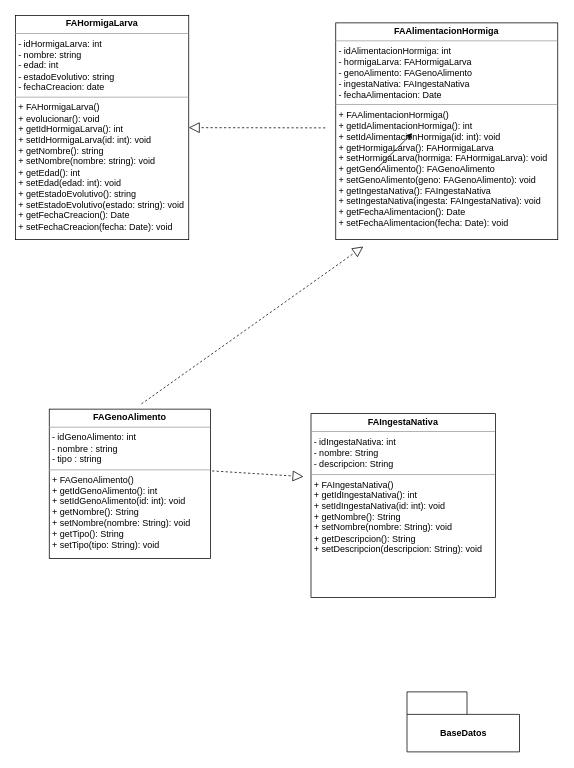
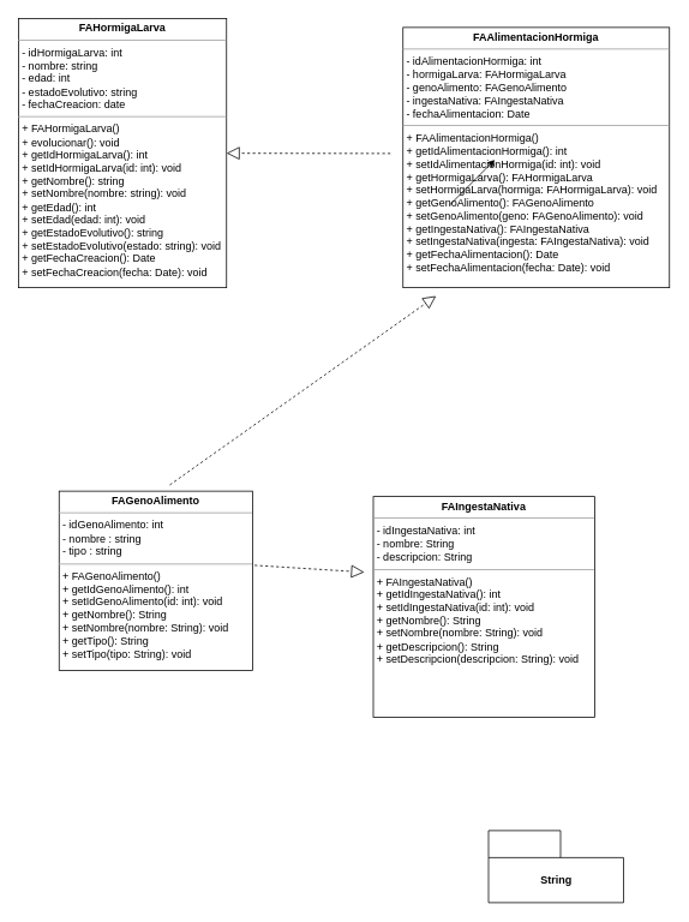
  <mxCell id="0" />
  <mxCell id="1" parent="0" />
  <mxCell id="2" value="&lt;p style=&quot;margin:0px;margin-top:4px;text-align:center;&quot;&gt;&lt;b&gt;FAHormigaLarva&lt;/b&gt;&lt;/p&gt;&lt;hr size=&quot;1&quot;&gt;&lt;p style=&quot;margin:0px;margin-left:4px;&quot;&gt;- idHormigaLarva: int&lt;/p&gt;&lt;p style=&quot;margin:0px;margin-left:4px;&quot;&gt;- nombre: string&lt;/p&gt;&lt;p style=&quot;margin:0px;margin-left:4px;&quot;&gt;- edad: int&lt;/p&gt;&lt;p style=&quot;margin:0px;margin-left:4px;&quot;&gt;- estadoEvolutivo: string&lt;/p&gt;&lt;p style=&quot;margin:0px;margin-left:4px;&quot;&gt;- fechaCreacion: date&lt;/p&gt;&lt;hr size=&quot;1&quot;&gt;&lt;p style=&quot;margin:0px;margin-left:4px;&quot;&gt;+ FAHormigaLarva()&amp;nbsp;&amp;nbsp;&lt;/p&gt;&lt;p style=&quot;margin:0px;margin-left:4px;&quot;&gt;+ evolucionar(): void&lt;/p&gt;&lt;p style=&quot;margin:0px;margin-left:4px;&quot;&gt;+ getIdHormigaLarva(): int&amp;nbsp;&lt;/p&gt;&lt;p style=&quot;margin:0px;margin-left:4px;&quot;&gt;&lt;span style=&quot;background-color: initial;&quot;&gt;+ setIdHormigaLarva(id: int): void&amp;nbsp;&lt;/span&gt;&lt;/p&gt;&lt;p style=&quot;margin:0px;margin-left:4px;&quot;&gt;&lt;span style=&quot;background-color: initial;&quot;&gt;+ getNombre(): string&lt;br&gt;+ setNombre(nombre: string): void&lt;br&gt;+ getEdad(): int&lt;br&gt;+ setEdad(edad: int): void&lt;br&gt;+ getEstadoEvolutivo(): string&lt;br&gt;+ setEstadoEvolutivo(estado: string): void&lt;/span&gt;&lt;/p&gt;&lt;p style=&quot;margin:0px;margin-left:4px;&quot;&gt;+ getFechaCreacion(): Date&lt;span style=&quot;background-color: initial;&quot;&gt;&lt;br&gt;&lt;/span&gt;&lt;/p&gt;&lt;p style=&quot;margin:0px;margin-left:4px;&quot;&gt;+ setFechaCreacion(fecha: Date): void&lt;br&gt;&lt;/p&gt;" style="verticalAlign=top;align=left;overflow=fill;fontSize=12;fontFamily=Helvetica;html=1;fillColor=none;fontColor=#000000;strokeColor=#000000;" parent="1" vertex="1"><mxGeometry x="20" y="20" width="231" height="299" as="geometry" /></mxCell>
  <mxCell id="3" value="&lt;p style=&quot;margin:0px;margin-top:4px;text-align:center;&quot;&gt;&lt;b&gt;FAGenoAlimento&lt;/b&gt;&lt;/p&gt;&lt;hr size=&quot;1&quot;&gt;&lt;p style=&quot;margin:0px;margin-left:4px;&quot;&gt;- idGenoAlimento: int&lt;/p&gt;&lt;p style=&quot;margin:0px;margin-left:4px;&quot;&gt;- nombre : string&lt;/p&gt;&lt;p style=&quot;margin:0px;margin-left:4px;&quot;&gt;- tipo : string&lt;/p&gt;&lt;hr size=&quot;1&quot;&gt;&lt;p style=&quot;margin:0px;margin-left:4px;&quot;&gt;+ FAGenoAlimento()&amp;nbsp;&lt;br&gt;+ getIdGenoAlimento(): int&amp;nbsp;&lt;br&gt;+ setIdGenoAlimento(id: int): void&amp;nbsp;&lt;br&gt;+ getNombre(): String&amp;nbsp;&lt;br&gt;+ setNombre(nombre: String): void&amp;nbsp;&lt;br&gt;+ getTipo(): String&amp;nbsp;&lt;br&gt;+ setTipo(tipo: String): void&lt;br&gt;&lt;/p&gt;" style="verticalAlign=top;align=left;overflow=fill;fontSize=12;fontFamily=Helvetica;html=1;fillColor=none;fontColor=#000000;strokeColor=#000000;" parent="1" vertex="1"><mxGeometry x="65" y="545" width="215" height="199" as="geometry" /></mxCell>
  <mxCell id="4" value="&lt;p style=&quot;margin:0px;margin-top:4px;text-align:center;&quot;&gt;&lt;b&gt;FAIngestaNativa&lt;/b&gt;&lt;/p&gt;&lt;hr size=&quot;1&quot;&gt;&lt;p style=&quot;margin:0px;margin-left:4px;&quot;&gt;- idIngestaNativa: int&amp;nbsp;&lt;br&gt;- nombre: String&amp;nbsp;&lt;br&gt;- descripcion: String&lt;br&gt;&lt;/p&gt;&lt;hr size=&quot;1&quot;&gt;&lt;p style=&quot;margin:0px;margin-left:4px;&quot;&gt;+ FAIngestaNativa()&amp;nbsp;&lt;br&gt;+ getIdIngestaNativa(): int&amp;nbsp;&lt;br&gt;+ setIdIngestaNativa(id: int): void&amp;nbsp;&lt;br&gt;+ getNombre(): String&amp;nbsp;&lt;br&gt;+ setNombre(nombre: String): void&amp;nbsp;&lt;br&gt;+ getDescripcion(): String&amp;nbsp;&lt;br&gt;+ setDescripcion(descripcion: String): void&lt;br&gt;&lt;/p&gt;" style="verticalAlign=top;align=left;overflow=fill;fontSize=12;fontFamily=Helvetica;html=1;fillColor=none;fontColor=#000000;strokeColor=#000000;" parent="1" vertex="1"><mxGeometry x="414" y="551" width="246" height="245" as="geometry" /></mxCell>
  <mxCell id="5" value="&lt;p style=&quot;margin:0px;margin-top:4px;text-align:center;&quot;&gt;&lt;b&gt;FAAlimentacionHormiga&lt;/b&gt;&lt;/p&gt;&lt;hr size=&quot;1&quot;&gt;&lt;p style=&quot;margin:0px;margin-left:4px;&quot;&gt;- idAlimentacionHormiga: int&amp;nbsp;&lt;br&gt;- hormigaLarva: FAHormigaLarva&amp;nbsp;&lt;br&gt;- genoAlimento: FAGenoAlimento&amp;nbsp;&lt;br&gt;- ingestaNativa: FAIngestaNativa&amp;nbsp;&lt;br&gt;- fechaAlimentacion: Date&lt;br&gt;&lt;/p&gt;&lt;hr size=&quot;1&quot;&gt;&lt;p style=&quot;margin:0px;margin-left:4px;&quot;&gt;+ FAAlimentacionHormiga()&amp;nbsp;&lt;br&gt;+ getIdAlimentacionHormiga(): int&amp;nbsp;&lt;br&gt;+ setIdAlimentacionHormiga(id: int): void&amp;nbsp;&lt;br&gt;+ getHormigaLarva(): FAHormigaLarva&amp;nbsp;&lt;br&gt;+ setHormigaLarva(hormiga: FAHormigaLarva): void&amp;nbsp;&lt;br&gt;+ getGenoAlimento(): FAGenoAlimento&amp;nbsp;&lt;br&gt;+ setGenoAlimento(geno: FAGenoAlimento): void&amp;nbsp;&lt;br&gt;+ getIngestaNativa(): FAIngestaNativa&amp;nbsp;&lt;br&gt;+ setIngestaNativa(ingesta: FAIngestaNativa): void&amp;nbsp;&lt;br&gt;+ getFechaAlimentacion(): Date&amp;nbsp;&lt;br&gt;+ setFechaAlimentacion(fecha: Date): void&lt;br&gt;&lt;/p&gt;&lt;p style=&quot;margin:0px;margin-left:4px;&quot;&gt;&lt;br&gt;&lt;/p&gt;" style="verticalAlign=top;align=left;overflow=fill;fontSize=12;fontFamily=Helvetica;html=1;fillColor=none;fontColor=#000000;strokeColor=#000000;" parent="1" vertex="1"><mxGeometry x="447" y="30" width="296" height="289" as="geometry" /></mxCell>
  <mxCell id="6" value="" style="endArrow=classic;html=1;fontColor=#000000;" parent="1" edge="1"><mxGeometry width="50" height="50" relative="1" as="geometry"><mxPoint x="499" y="227" as="sourcePoint" /><mxPoint x="549" y="177" as="targetPoint" /></mxGeometry></mxCell>
  <mxCell id="7" value="" style="endArrow=block;dashed=1;endFill=0;endSize=12;html=1;fontColor=#000000;exitX=1.01;exitY=0.414;exitDx=0;exitDy=0;exitPerimeter=0;strokeColor=#000000;" parent="1" source="3" edge="1"><mxGeometry width="160" relative="1" as="geometry"><mxPoint x="381" y="597" as="sourcePoint" /><mxPoint x="404" y="635" as="targetPoint" /></mxGeometry></mxCell>
  <mxCell id="8" value="" style="endArrow=block;dashed=1;endFill=0;endSize=12;html=1;fontColor=#000000;exitX=0.572;exitY=-0.035;exitDx=0;exitDy=0;exitPerimeter=0;strokeColor=#000000;entryX=0.124;entryY=1.032;entryDx=0;entryDy=0;entryPerimeter=0;" parent="1" source="3" target="5" edge="1"><mxGeometry width="160" relative="1" as="geometry"><mxPoint x="188" y="516.996" as="sourcePoint" /><mxPoint x="309.85" y="524.61" as="targetPoint" /></mxGeometry></mxCell>
  <mxCell id="9" value="" style="endArrow=block;dashed=1;endFill=0;endSize=12;html=1;fontColor=#000000;strokeColor=#000000;" parent="1" target="2" edge="1"><mxGeometry width="160" relative="1" as="geometry"><mxPoint x="433" y="170" as="sourcePoint" /><mxPoint x="493.704" y="338.248" as="targetPoint" /></mxGeometry></mxCell>
- <mxCell id="10" value="&lt;font color=&quot;#000000&quot;&gt;BaseDatos&lt;/font&gt;" style="shape=folder;fontStyle=1;tabWidth=80;tabHeight=30;tabPosition=left;html=1;boundedLbl=1;strokeColor=#000000;fillColor=none;" vertex="1" parent="1"><mxGeometry x="542" y="922" width="150" height="80" as="geometry" /></mxCell>
+ <mxCell id="10" value="&lt;font color=&quot;#000000&quot;&gt;String&lt;/font&gt;" style="shape=folder;fontStyle=1;tabWidth=80;tabHeight=30;tabPosition=left;html=1;boundedLbl=1;strokeColor=#000000;fillColor=none;" vertex="1" parent="1"><mxGeometry x="542" y="922" width="150" height="80" as="geometry" /></mxCell>
